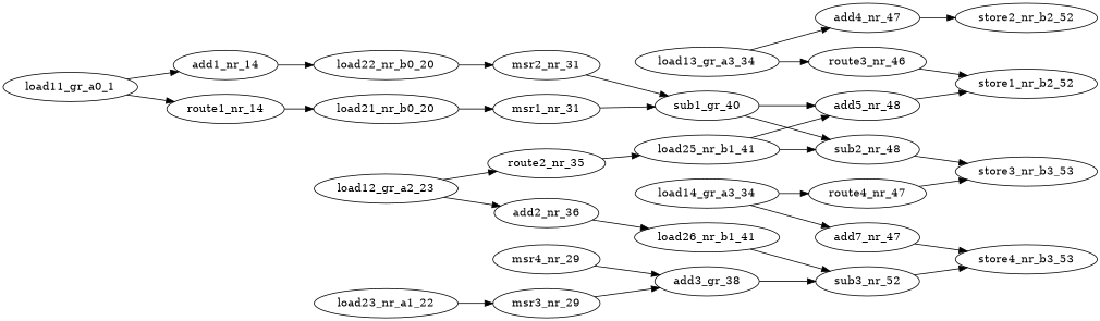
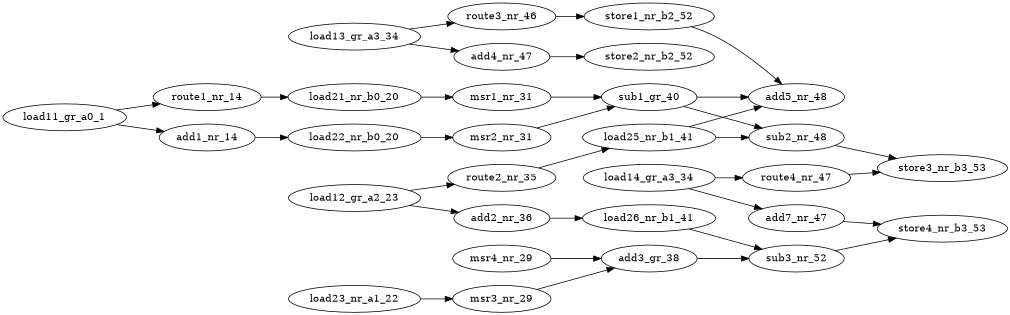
  digraph {
    rankdir=LR
    load11_gr_a0_1
    route1_nr_14
    add1_nr_14
    load21_nr_b0_20
    load22_nr_b0_20
    msr1_nr_31
    msr2_nr_31
    sub1_gr_40
    add5_nr_48
    sub2_nr_48
    store1_nr_b2_52
    store3_nr_b3_53
    load23_nr_a1_22
    msr3_nr_29
    add3_gr_38
    sub3_nr_52
    store4_nr_b3_53
    msr4_nr_29
    load12_gr_a2_23
    route2_nr_35
    add2_nr_36
    load25_nr_b1_41
    load26_nr_b1_41
    load13_gr_a3_34
    route3_nr_46
    add4_nr_47
    store2_nr_b2_52
    load14_gr_a3_34
    route4_nr_47
    add7_nr_47
    load11_gr_a0_1 -> route1_nr_14
    load11_gr_a0_1 -> add1_nr_14
    route1_nr_14 -> load21_nr_b0_20
    add1_nr_14 -> load22_nr_b0_20
    load21_nr_b0_20 -> msr1_nr_31
    load22_nr_b0_20 -> msr2_nr_31
    msr1_nr_31 -> sub1_gr_40
    msr2_nr_31 -> sub1_gr_40
    sub1_gr_40 -> add5_nr_48
    sub1_gr_40 -> sub2_nr_48
-   add5_nr_48 -> store1_nr_b2_52
+   store1_nr_b2_52 -> add5_nr_48
    sub2_nr_48 -> store3_nr_b3_53
    load23_nr_a1_22 -> msr3_nr_29
    msr3_nr_29 -> add3_gr_38
    add3_gr_38 -> sub3_nr_52
    sub3_nr_52 -> store4_nr_b3_53
    msr4_nr_29 -> add3_gr_38
    load12_gr_a2_23 -> route2_nr_35
    load12_gr_a2_23 -> add2_nr_36
    route2_nr_35 -> load25_nr_b1_41
    add2_nr_36 -> load26_nr_b1_41
    load25_nr_b1_41 -> add5_nr_48
    load25_nr_b1_41 -> sub2_nr_48
    load26_nr_b1_41 -> sub3_nr_52
    load13_gr_a3_34 -> route3_nr_46
    load13_gr_a3_34 -> add4_nr_47
    route3_nr_46 -> store1_nr_b2_52
    add4_nr_47 -> store2_nr_b2_52
    load14_gr_a3_34 -> route4_nr_47
    load14_gr_a3_34 -> add7_nr_47
    route4_nr_47 -> store3_nr_b3_53
    add7_nr_47 -> store4_nr_b3_53
  }
